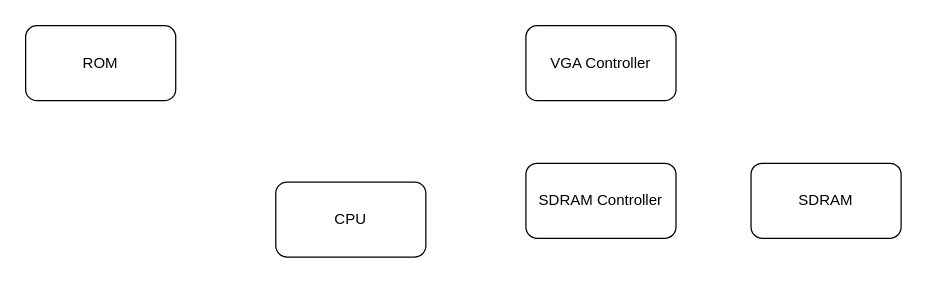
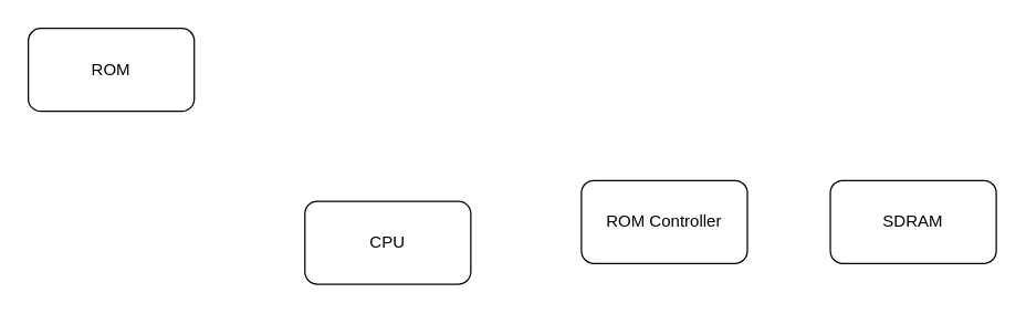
  <mxCell id="0" />
  <mxCell id="1" parent="0" />
  <mxCell id="2" value="ROM" style="rounded=1;whiteSpace=wrap;html=1;" vertex="1" parent="1"><mxGeometry x="20" y="20" width="120" height="60" as="geometry" /></mxCell>
  <mxCell id="3" value="CPU" style="rounded=1;whiteSpace=wrap;html=1;" vertex="1" parent="1"><mxGeometry x="220" y="145" width="120" height="60" as="geometry" /></mxCell>
- <mxCell id="4" value="VGA Controller" style="rounded=1;whiteSpace=wrap;html=1;" vertex="1" parent="1"><mxGeometry x="420" y="20" width="120" height="60" as="geometry" /></mxCell>
- <mxCell id="5" value="SDRAM Controller" style="rounded=1;whiteSpace=wrap;html=1;" vertex="1" parent="1"><mxGeometry x="420" y="130" width="120" height="60" as="geometry" /></mxCell>
+ <mxCell id="5" value="ROM Controller" style="rounded=1;whiteSpace=wrap;html=1;" vertex="1" parent="1"><mxGeometry x="420" y="130" width="120" height="60" as="geometry" /></mxCell>
  <mxCell id="6" value="SDRAM" style="rounded=1;whiteSpace=wrap;html=1;" vertex="1" parent="1"><mxGeometry x="600" y="130" width="120" height="60" as="geometry" /></mxCell>
